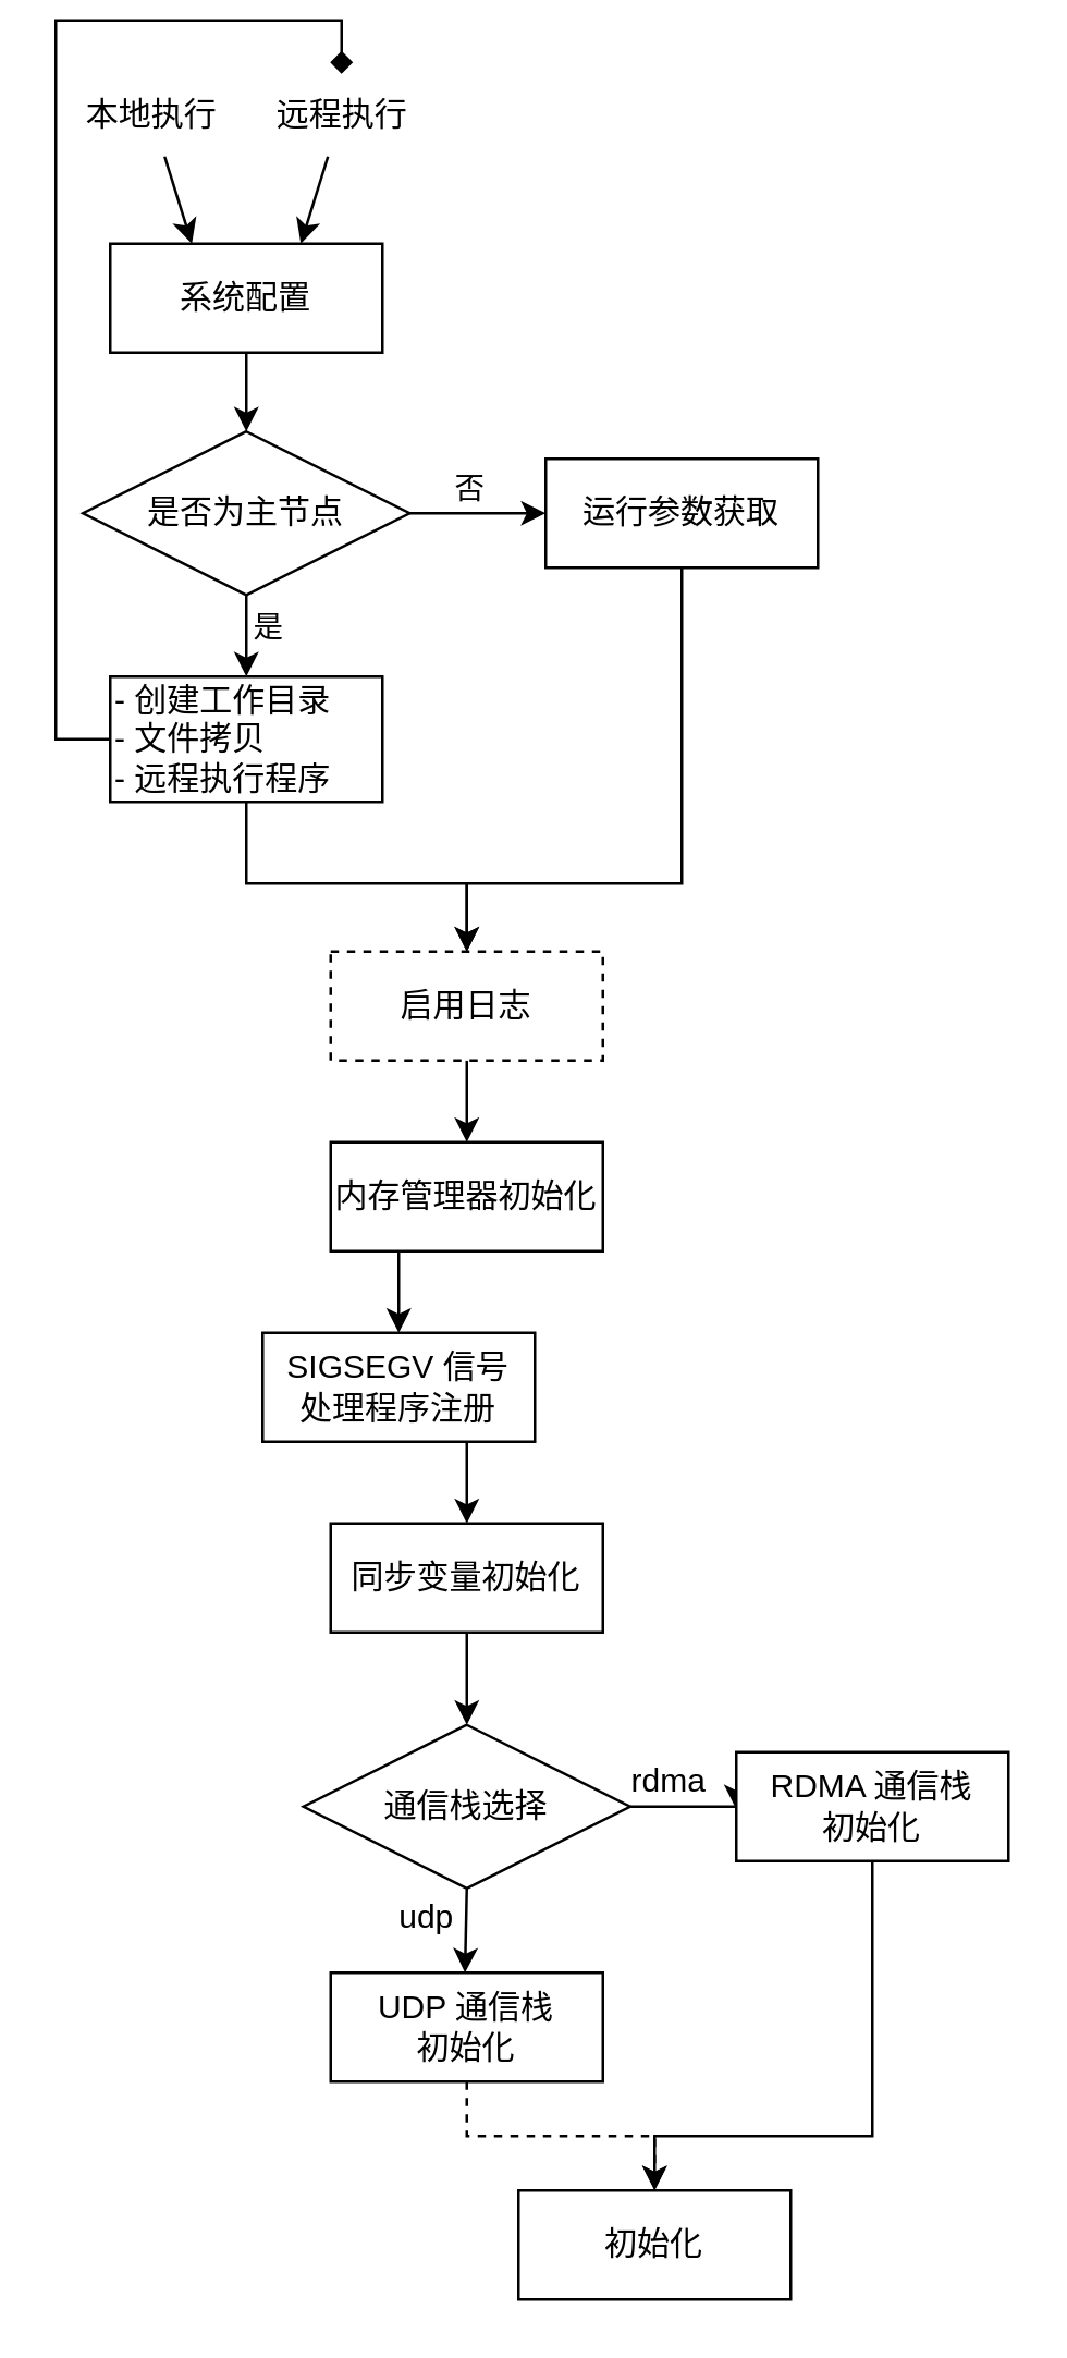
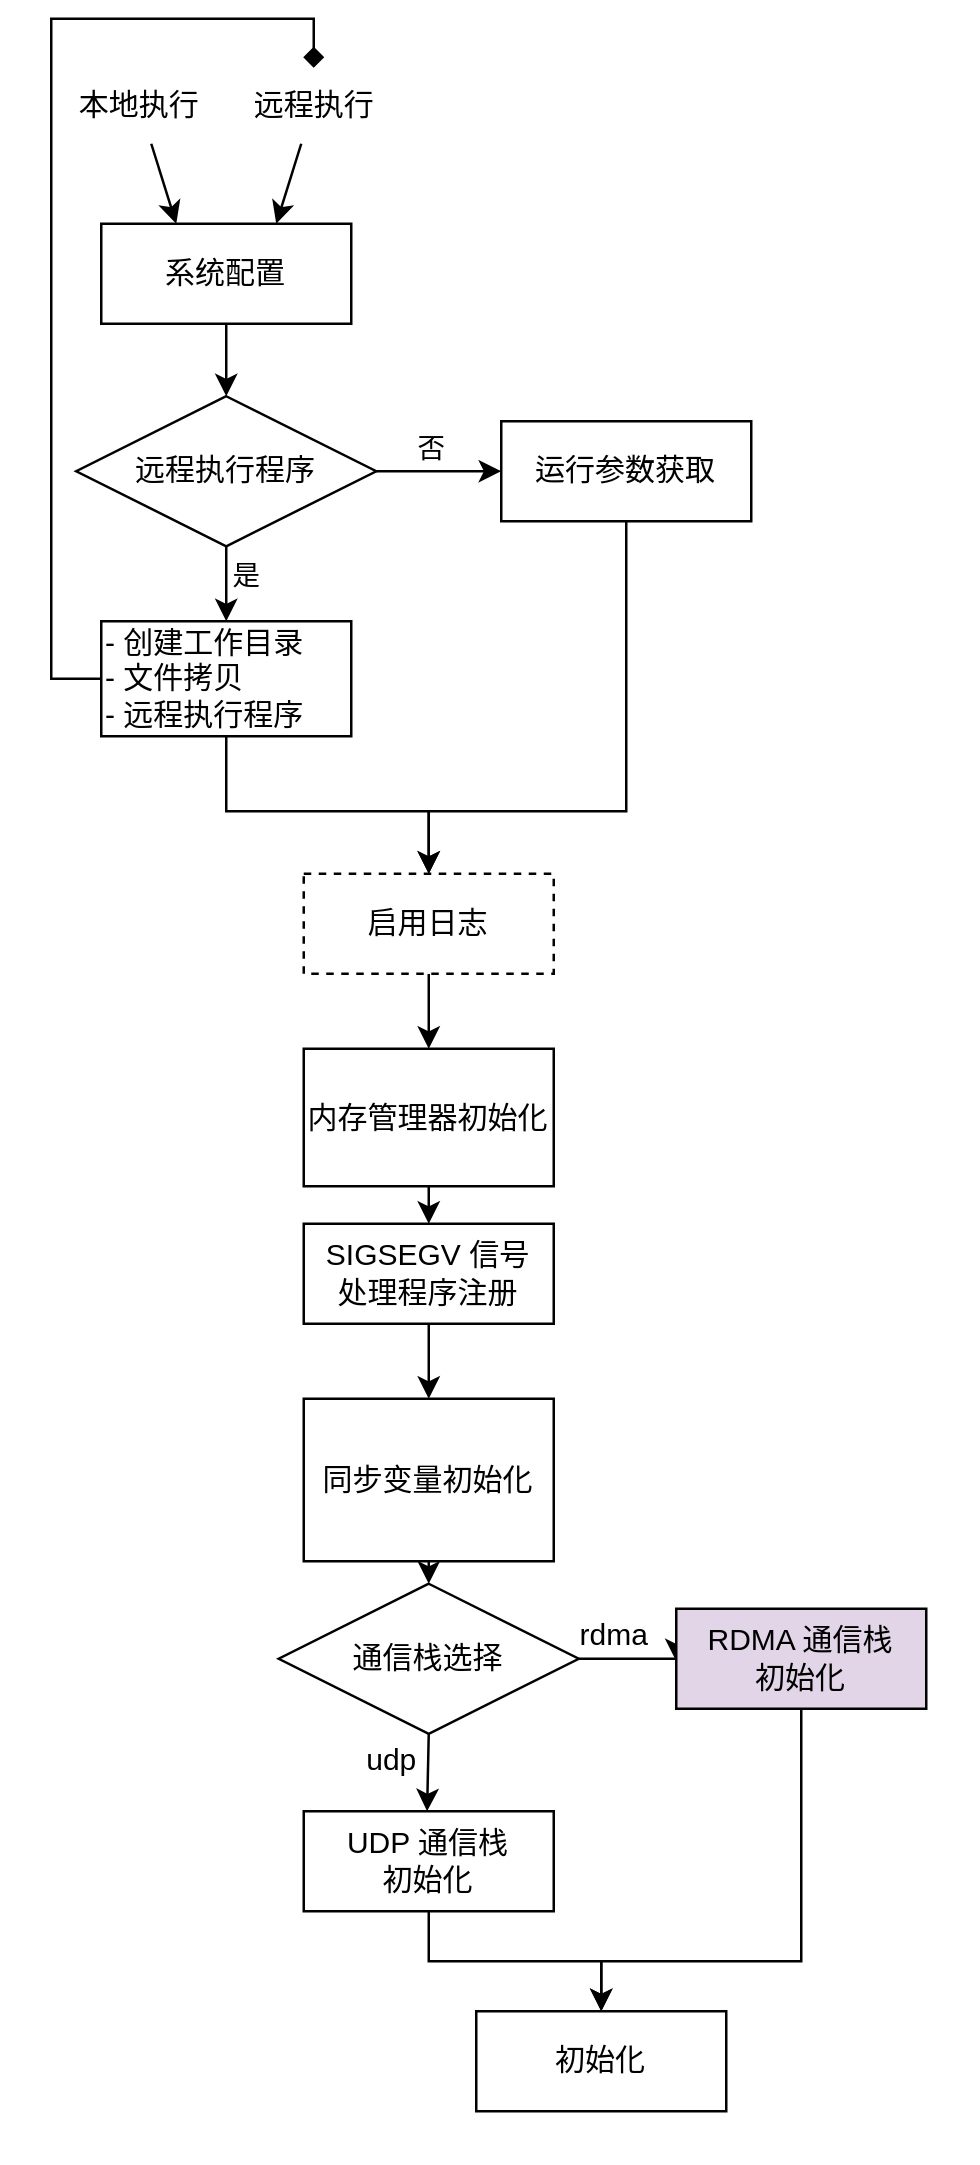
  <mxCell id="0" />
  <mxCell id="1" parent="0" />
  <mxCell id="2" style="edgeStyle=orthogonalEdgeStyle;rounded=0;orthogonalLoop=1;jettySize=auto;html=1;exitX=0.5;exitY=1;exitDx=0;exitDy=0;entryX=0.5;entryY=0;entryDx=0;entryDy=0;" edge="1" parent="1" source="3" target="8"><mxGeometry relative="1" as="geometry" /></mxCell>
  <mxCell id="3" value="系统配置" style="rounded=0;whiteSpace=wrap;html=1;" vertex="1" parent="1"><mxGeometry x="40" y="82" width="100" height="40" as="geometry" /></mxCell>
  <mxCell id="4" style="edgeStyle=orthogonalEdgeStyle;rounded=0;orthogonalLoop=1;jettySize=auto;html=1;exitX=1;exitY=0.5;exitDx=0;exitDy=0;" edge="1" parent="1" source="8"><mxGeometry relative="1" as="geometry"><mxPoint x="200" y="181" as="targetPoint" /></mxGeometry></mxCell>
  <mxCell id="5" value="否" style="edgeLabel;html=1;align=center;verticalAlign=middle;resizable=0;points=[];" vertex="1" connectable="0" parent="4"><mxGeometry x="-0.168" relative="1" as="geometry"><mxPoint y="-10" as="offset" /></mxGeometry></mxCell>
  <mxCell id="6" style="edgeStyle=orthogonalEdgeStyle;rounded=0;orthogonalLoop=1;jettySize=auto;html=1;exitX=0.5;exitY=1;exitDx=0;exitDy=0;entryX=0.5;entryY=0;entryDx=0;entryDy=0;" edge="1" parent="1" source="8" target="10"><mxGeometry relative="1" as="geometry" /></mxCell>
  <mxCell id="7" value="是" style="edgeLabel;html=1;align=center;verticalAlign=middle;resizable=0;points=[];" vertex="1" connectable="0" parent="6"><mxGeometry x="-0.267" y="1" relative="1" as="geometry"><mxPoint x="6" as="offset" /></mxGeometry></mxCell>
- <mxCell id="8" value="是否为主节点" style="rhombus;whiteSpace=wrap;html=1;" vertex="1" parent="1"><mxGeometry x="30" y="151" width="120" height="60" as="geometry" /></mxCell>
+ <mxCell id="8" value="远程执行程序" style="rhombus;whiteSpace=wrap;html=1;" vertex="1" parent="1"><mxGeometry x="30" y="151" width="120" height="60" as="geometry" /></mxCell>
  <mxCell id="9" style="edgeStyle=orthogonalEdgeStyle;rounded=0;orthogonalLoop=1;jettySize=auto;html=1;exitX=0.5;exitY=1;exitDx=0;exitDy=0;entryX=0.5;entryY=0;entryDx=0;entryDy=0;" edge="1" parent="1" source="10" target="26"><mxGeometry relative="1" as="geometry"><Array as="points"><mxPoint x="90" y="317" /><mxPoint x="171" y="317" /></Array></mxGeometry></mxCell>
  <mxCell id="10" value="&lt;div&gt;- 创建工作目录&lt;/div&gt;- 文件拷贝&lt;div&gt;- 远程执行程序&lt;/div&gt;" style="rounded=0;whiteSpace=wrap;html=1;align=left;" vertex="1" parent="1"><mxGeometry x="40" y="241" width="100" height="46" as="geometry" /></mxCell>
  <mxCell id="11" style="edgeStyle=orthogonalEdgeStyle;rounded=0;orthogonalLoop=1;jettySize=auto;html=1;exitX=0.5;exitY=1;exitDx=0;exitDy=0;entryX=0.5;entryY=0;entryDx=0;entryDy=0;" edge="1" parent="1" source="12" target="26"><mxGeometry relative="1" as="geometry"><Array as="points"><mxPoint x="250" y="317" /><mxPoint x="171" y="317" /></Array></mxGeometry></mxCell>
  <mxCell id="12" value="运行参数获取" style="rounded=0;whiteSpace=wrap;html=1;" vertex="1" parent="1"><mxGeometry x="200" y="161" width="100" height="40" as="geometry" /></mxCell>
  <mxCell id="13" value="" style="endArrow=classic;html=1;rounded=0;" edge="1" parent="1"><mxGeometry width="50" height="50" relative="1" as="geometry"><mxPoint x="60" y="50" as="sourcePoint" /><mxPoint x="70" y="82" as="targetPoint" /></mxGeometry></mxCell>
  <mxCell id="14" value="" style="endArrow=classic;html=1;rounded=0;entryX=0.75;entryY=0;entryDx=0;entryDy=0;" edge="1" parent="1"><mxGeometry width="50" height="50" relative="1" as="geometry"><mxPoint x="120" y="50" as="sourcePoint" /><mxPoint x="110" y="82" as="targetPoint" /></mxGeometry></mxCell>
  <mxCell id="15" value="远程执行" style="text;html=1;align=center;verticalAlign=middle;resizable=0;points=[];autosize=1;strokeColor=none;fillColor=none;" vertex="1" parent="1"><mxGeometry x="90" y="20" width="70" height="30" as="geometry" /></mxCell>
  <mxCell id="16" value="本地执行" style="text;html=1;align=center;verticalAlign=middle;resizable=0;points=[];autosize=1;strokeColor=none;fillColor=none;" vertex="1" parent="1"><mxGeometry x="20" y="20" width="70" height="30" as="geometry" /></mxCell>
  <mxCell id="17" style="edgeStyle=orthogonalEdgeStyle;rounded=0;orthogonalLoop=1;jettySize=auto;html=1;exitX=0;exitY=0.5;exitDx=0;exitDy=0;entryX=0.5;entryY=-0.013;entryDx=0;entryDy=0;entryPerimeter=0;endArrow=diamond;" edge="1" parent="1" source="10" target="15"><mxGeometry relative="1" as="geometry" /></mxCell>
  <mxCell id="18" style="edgeStyle=orthogonalEdgeStyle;rounded=0;orthogonalLoop=1;jettySize=auto;html=1;exitX=0.5;exitY=1;exitDx=0;exitDy=0;entryX=0.5;entryY=0;entryDx=0;entryDy=0;" edge="1" parent="1" source="19" target="23"><mxGeometry relative="1" as="geometry" /></mxCell>
- <mxCell id="19" value="内存管理器初始化" style="rounded=0;whiteSpace=wrap;html=1;" vertex="1" parent="1"><mxGeometry x="121" y="412" width="100" height="40" as="geometry" /></mxCell>
+ <mxCell id="19" value="内存管理器初始化" style="rounded=0;whiteSpace=wrap;html=1;" vertex="1" parent="1"><mxGeometry x="121" y="412" width="100" height="55" as="geometry" /></mxCell>
  <mxCell id="20" style="edgeStyle=orthogonalEdgeStyle;rounded=0;orthogonalLoop=1;jettySize=auto;html=1;exitX=0.5;exitY=1;exitDx=0;exitDy=0;entryX=0.5;entryY=0;entryDx=0;entryDy=0;" edge="1" parent="1" source="21" target="29"><mxGeometry relative="1" as="geometry" /></mxCell>
- <mxCell id="21" value="同步变量初始化" style="rounded=0;whiteSpace=wrap;html=1;" vertex="1" parent="1"><mxGeometry x="121" y="552" width="100" height="40" as="geometry" /></mxCell>
+ <mxCell id="21" value="同步变量初始化" style="rounded=0;whiteSpace=wrap;html=1;" vertex="1" parent="1"><mxGeometry x="121" y="552" width="100" height="65" as="geometry" /></mxCell>
  <mxCell id="22" style="edgeStyle=orthogonalEdgeStyle;rounded=0;orthogonalLoop=1;jettySize=auto;html=1;exitX=0.5;exitY=1;exitDx=0;exitDy=0;entryX=0.5;entryY=0;entryDx=0;entryDy=0;" edge="1" parent="1" source="23" target="21"><mxGeometry relative="1" as="geometry" /></mxCell>
- <mxCell id="23" value="SIGSEGV 信号&lt;div&gt;处理程序注册&lt;/div&gt;" style="rounded=0;whiteSpace=wrap;html=1;" vertex="1" parent="1"><mxGeometry x="96" y="482" width="100" height="40" as="geometry" /></mxCell>
+ <mxCell id="23" value="SIGSEGV 信号&lt;div&gt;处理程序注册&lt;/div&gt;" style="rounded=0;whiteSpace=wrap;html=1;" vertex="1" parent="1"><mxGeometry x="121" y="482" width="100" height="40" as="geometry" /></mxCell>
  <mxCell id="24" value="初始化" style="rounded=0;whiteSpace=wrap;html=1;" vertex="1" parent="1"><mxGeometry x="190" y="797" width="100" height="40" as="geometry" /></mxCell>
  <mxCell id="25" style="edgeStyle=orthogonalEdgeStyle;rounded=0;orthogonalLoop=1;jettySize=auto;html=1;exitX=0.5;exitY=1;exitDx=0;exitDy=0;entryX=0.5;entryY=0;entryDx=0;entryDy=0;" edge="1" parent="1" source="26" target="19"><mxGeometry relative="1" as="geometry" /></mxCell>
  <mxCell id="26" value="启用日志" style="rounded=0;whiteSpace=wrap;html=1;dashed=1;" vertex="1" parent="1"><mxGeometry x="121" y="342" width="100" height="40" as="geometry" /></mxCell>
  <mxCell id="27" style="edgeStyle=orthogonalEdgeStyle;rounded=0;orthogonalLoop=1;jettySize=auto;html=1;exitX=0.5;exitY=1;exitDx=0;exitDy=0;" edge="1" parent="1" source="29"><mxGeometry relative="1" as="geometry"><mxPoint x="170.333" y="717" as="targetPoint" /></mxGeometry></mxCell>
  <mxCell id="28" style="edgeStyle=orthogonalEdgeStyle;rounded=0;orthogonalLoop=1;jettySize=auto;html=1;exitX=1;exitY=0.5;exitDx=0;exitDy=0;" edge="1" parent="1" source="29"><mxGeometry relative="1" as="geometry"><mxPoint x="270" y="657" as="targetPoint" /></mxGeometry></mxCell>
  <mxCell id="29" value="通信栈选择" style="rhombus;whiteSpace=wrap;html=1;" vertex="1" parent="1"><mxGeometry x="111" y="626" width="120" height="60" as="geometry" /></mxCell>
  <mxCell id="30" value="rdma" style="text;html=1;align=center;verticalAlign=middle;resizable=0;points=[];autosize=1;strokeColor=none;fillColor=none;" vertex="1" parent="1"><mxGeometry x="220" y="632" width="50" height="30" as="geometry" /></mxCell>
  <mxCell id="31" value="udp" style="text;html=1;align=center;verticalAlign=middle;resizable=0;points=[];autosize=1;strokeColor=none;fillColor=none;" vertex="1" parent="1"><mxGeometry x="136" y="682" width="40" height="30" as="geometry" /></mxCell>
  <mxCell id="32" style="edgeStyle=orthogonalEdgeStyle;rounded=0;orthogonalLoop=1;jettySize=auto;html=1;exitX=0.5;exitY=1;exitDx=0;exitDy=0;entryX=0.5;entryY=0;entryDx=0;entryDy=0;" edge="1" parent="1" source="33" target="24"><mxGeometry relative="1" as="geometry"><Array as="points"><mxPoint x="320" y="777" /><mxPoint x="240" y="777" /></Array></mxGeometry></mxCell>
- <mxCell id="33" value="RDMA 通信栈&lt;div&gt;初始化&lt;/div&gt;" style="rounded=0;whiteSpace=wrap;html=1;" vertex="1" parent="1"><mxGeometry x="270" y="636" width="100" height="40" as="geometry" /></mxCell>
- <mxCell id="34" style="edgeStyle=orthogonalEdgeStyle;rounded=0;orthogonalLoop=1;jettySize=auto;html=1;exitX=0.5;exitY=1;exitDx=0;exitDy=0;entryX=0.5;entryY=0;entryDx=0;entryDy=0;dashed=1;" edge="1" parent="1" source="35" target="24"><mxGeometry relative="1" as="geometry" /></mxCell>
+ <mxCell id="33" value="RDMA 通信栈&lt;div&gt;初始化&lt;/div&gt;" style="rounded=0;whiteSpace=wrap;html=1;fillColor=#e1d5e7;" vertex="1" parent="1"><mxGeometry x="270" y="636" width="100" height="40" as="geometry" /></mxCell>
+ <mxCell id="34" style="edgeStyle=orthogonalEdgeStyle;rounded=0;orthogonalLoop=1;jettySize=auto;html=1;exitX=0.5;exitY=1;exitDx=0;exitDy=0;entryX=0.5;entryY=0;entryDx=0;entryDy=0;" edge="1" parent="1" source="35" target="24"><mxGeometry relative="1" as="geometry" /></mxCell>
  <mxCell id="35" value="UDP 通信栈&lt;div&gt;初始化&lt;/div&gt;" style="rounded=0;whiteSpace=wrap;html=1;" vertex="1" parent="1"><mxGeometry x="121" y="717" width="100" height="40" as="geometry" /></mxCell>
